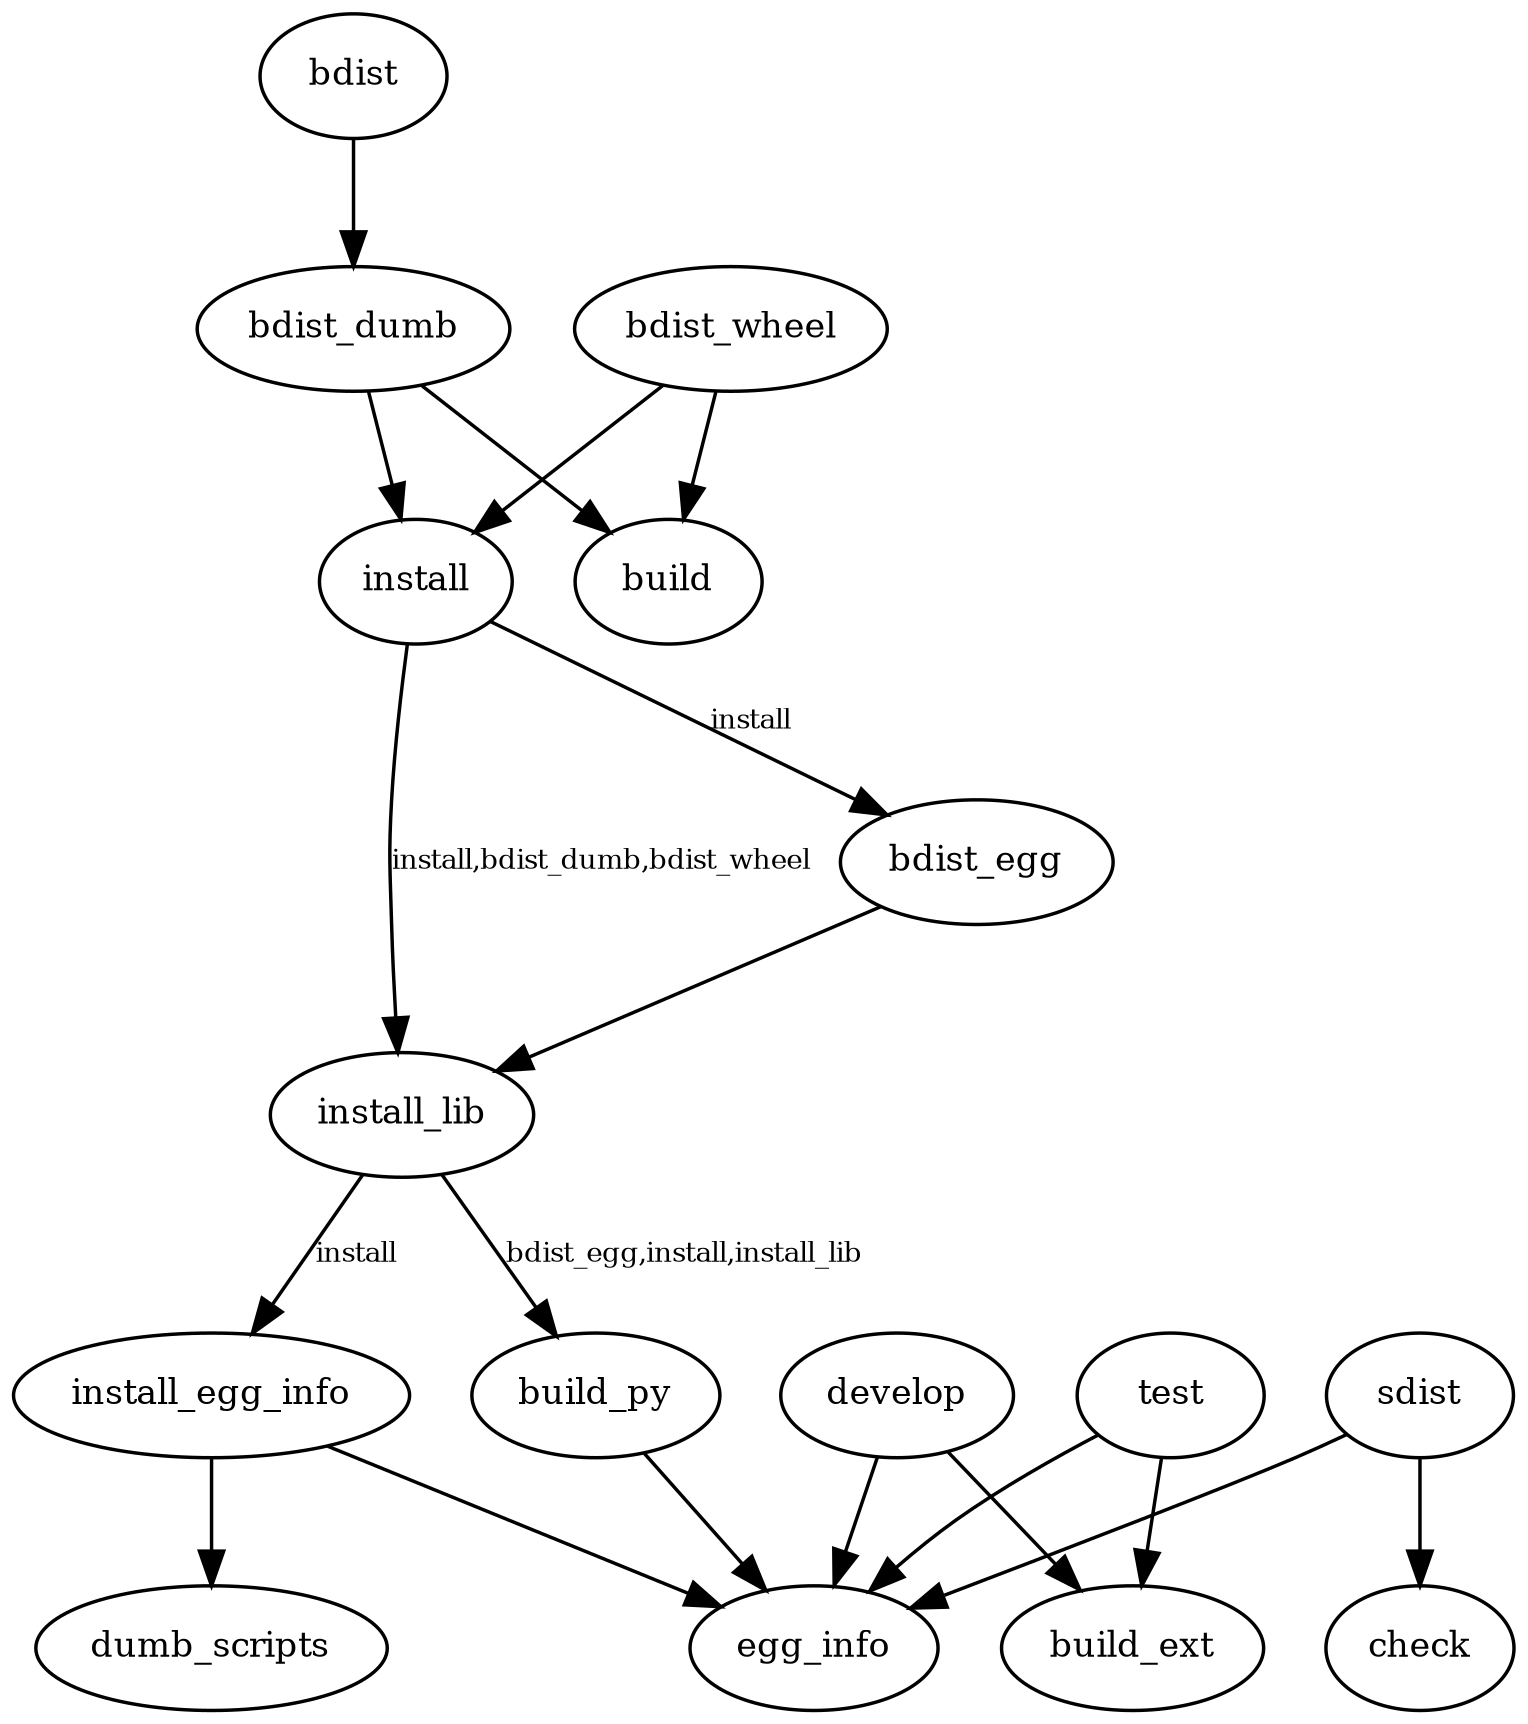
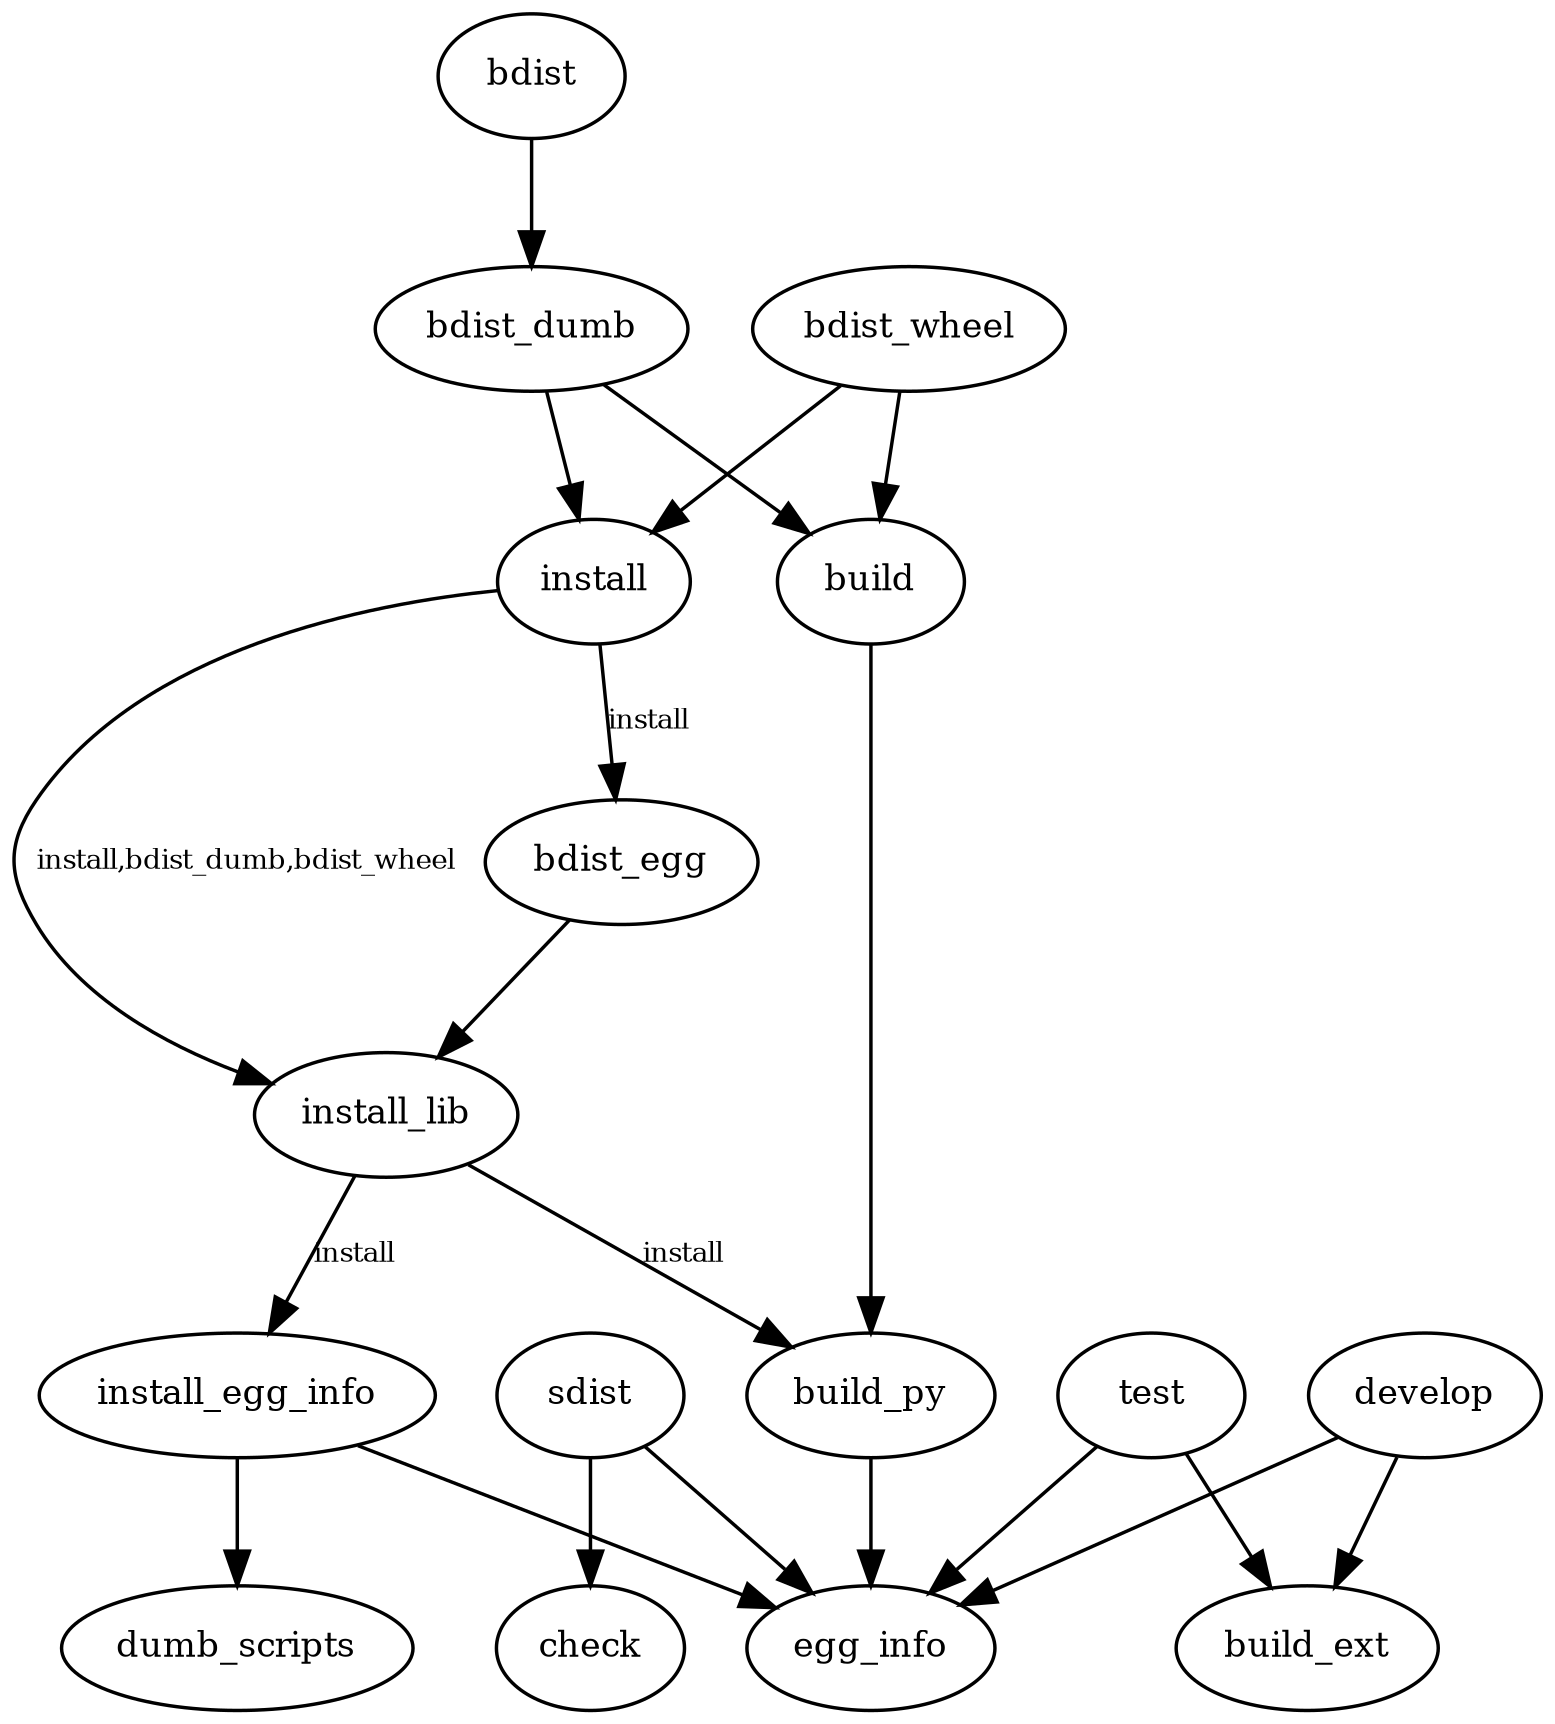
  digraph {
    node [fontsize=10]
    edge [fontsize=8]
    install
    bdist_egg
    install_lib
    build_py
    install_egg_info
    egg_info
    n7 [label=dumb_scripts]
    build
    bdist_dumb
    bdist_wheel
    bdist
    sdist
    check
    develop
    build_ext
    test
    install -> bdist_egg [label=install]
    install -> install_lib [label="install,bdist_dumb,bdist_wheel"]
    bdist_egg -> install_lib
-   install_lib -> build_py [label="bdist_egg,install,install_lib"]
+   install_lib -> build_py [label=install]
    install_lib -> install_egg_info [label=install]
    build_py -> egg_info
    install_egg_info -> egg_info
    install_egg_info -> n7
+   build -> build_py
    bdist_dumb -> install
    bdist_dumb -> build
    bdist_wheel -> install
    bdist_wheel -> build
    bdist -> bdist_dumb
    sdist -> egg_info
    sdist -> check
    develop -> egg_info
    develop -> build_ext
    test -> egg_info
    test -> build_ext
  }
